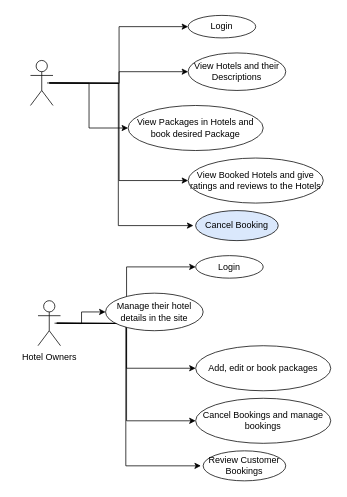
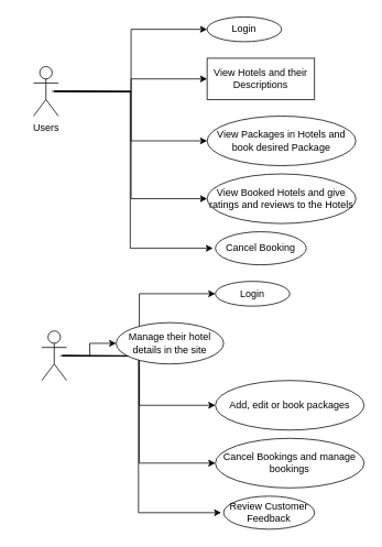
  <mxCell id="0" />
  <mxCell id="1" parent="0" />
  <mxCell id="2" style="edgeStyle=orthogonalEdgeStyle;rounded=0;orthogonalLoop=1;jettySize=auto;html=1;exitX=0.5;exitY=0.5;exitDx=0;exitDy=0;exitPerimeter=0;entryX=0;entryY=0.5;entryDx=0;entryDy=0;movable=0;resizable=0;rotatable=0;deletable=0;editable=0;locked=1;connectable=0;" edge="1" parent="1" target="7"><mxGeometry relative="1" as="geometry"><mxPoint x="230" y="90" as="targetPoint" /><mxPoint x="65" y="110" as="sourcePoint" /></mxGeometry></mxCell>
  <mxCell id="3" style="edgeStyle=orthogonalEdgeStyle;rounded=0;orthogonalLoop=1;jettySize=auto;html=1;exitX=0.5;exitY=0.5;exitDx=0;exitDy=0;exitPerimeter=0;entryX=0;entryY=0.5;entryDx=0;entryDy=0;movable=0;resizable=0;rotatable=0;deletable=0;editable=0;locked=1;connectable=0;" edge="1" parent="1" target="8"><mxGeometry relative="1" as="geometry"><mxPoint x="230" y="140" as="targetPoint" /><mxPoint x="65" y="110" as="sourcePoint" /></mxGeometry></mxCell>
  <mxCell id="4" style="edgeStyle=orthogonalEdgeStyle;rounded=0;orthogonalLoop=1;jettySize=auto;html=1;exitX=0.5;exitY=0.5;exitDx=0;exitDy=0;exitPerimeter=0;entryX=0;entryY=0.5;entryDx=0;entryDy=0;movable=0;resizable=0;rotatable=0;deletable=0;editable=0;locked=1;connectable=0;" edge="1" parent="1" target="10"><mxGeometry relative="1" as="geometry"><mxPoint x="65" y="110" as="sourcePoint" /></mxGeometry></mxCell>
  <mxCell id="5" style="edgeStyle=orthogonalEdgeStyle;rounded=0;orthogonalLoop=1;jettySize=auto;html=1;exitX=0.5;exitY=0.5;exitDx=0;exitDy=0;exitPerimeter=0;entryX=0;entryY=0.5;entryDx=0;entryDy=0;movable=0;resizable=0;rotatable=0;deletable=0;editable=0;locked=1;connectable=0;" edge="1" parent="1" target="9"><mxGeometry relative="1" as="geometry"><mxPoint x="65" y="110" as="sourcePoint" /></mxGeometry></mxCell>
  <mxCell id="6" style="edgeStyle=orthogonalEdgeStyle;rounded=0;orthogonalLoop=1;jettySize=auto;html=1;exitX=0.5;exitY=0.5;exitDx=0;exitDy=0;exitPerimeter=0;entryX=0;entryY=0.5;entryDx=0;entryDy=0;movable=0;resizable=0;rotatable=0;deletable=0;editable=0;locked=1;connectable=0;" edge="1" parent="1"><mxGeometry relative="1" as="geometry"><mxPoint x="62" y="110" as="sourcePoint" /><mxPoint x="257" y="300" as="targetPoint" /><Array as="points"><mxPoint x="157" y="110" /><mxPoint x="157" y="300" /></Array></mxGeometry></mxCell>
  <mxCell id="7" value="Login" style="ellipse;whiteSpace=wrap;html=1;movable=0;resizable=0;rotatable=0;deletable=0;editable=0;locked=1;connectable=0;" vertex="1" parent="1"><mxGeometry x="250" y="20" width="90" height="30" as="geometry" /></mxCell>
- <mxCell id="8" value="View Hotels and their Descriptions" style="ellipse;whiteSpace=wrap;html=1;movable=0;resizable=0;rotatable=0;deletable=0;editable=0;locked=1;connectable=0;" vertex="1" parent="1"><mxGeometry x="250" y="70" width="130" height="50" as="geometry" /></mxCell>
- <mxCell id="9" value="View Packages in Hotels and book desired Package" style="ellipse;whiteSpace=wrap;html=1;movable=0;resizable=0;rotatable=0;deletable=0;editable=0;locked=1;connectable=0;" vertex="1" parent="1"><mxGeometry x="170" y="140" width="180" height="60" as="geometry" /></mxCell>
+ <mxCell id="8" value="View Hotels and their Descriptions" style="whiteSpace=wrap;html=1;movable=0;resizable=0;rotatable=0;deletable=0;editable=0;locked=1;connectable=0;rounded=0;" vertex="1" parent="1"><mxGeometry x="250" y="70" width="130" height="50" as="geometry" /></mxCell>
+ <mxCell id="9" value="View Packages in Hotels and book desired Package" style="ellipse;whiteSpace=wrap;html=1;movable=0;resizable=0;rotatable=0;deletable=0;editable=0;locked=1;connectable=0;" vertex="1" parent="1"><mxGeometry x="250" y="140" width="180" height="60" as="geometry" /></mxCell>
  <mxCell id="10" value="View Booked Hotels and give ratings and reviews to the Hotels" style="ellipse;whiteSpace=wrap;html=1;movable=0;resizable=0;rotatable=0;deletable=0;editable=0;locked=1;connectable=0;" vertex="1" parent="1"><mxGeometry x="250" y="210" width="180" height="60" as="geometry" /></mxCell>
- <mxCell id="11" value="Cancel Booking" style="ellipse;whiteSpace=wrap;html=1;movable=0;resizable=0;rotatable=0;deletable=0;editable=0;locked=1;connectable=0;fillColor=#dae8fc;" vertex="1" parent="1"><mxGeometry x="260" y="280" width="110" height="40" as="geometry" /></mxCell>
+ <mxCell id="11" value="Cancel Booking" style="ellipse;whiteSpace=wrap;html=1;movable=0;resizable=0;rotatable=0;deletable=0;editable=0;locked=1;connectable=0;" vertex="1" parent="1"><mxGeometry x="260" y="280" width="110" height="40" as="geometry" /></mxCell>
  <mxCell id="12" value="Actor" style="shape=umlActor;verticalLabelPosition=bottom;verticalAlign=top;html=1;fontColor=none;noLabel=1;movable=0;resizable=0;rotatable=0;deletable=0;editable=0;locked=1;connectable=0;" vertex="1" parent="1"><mxGeometry x="40" y="80" width="30" height="60" as="geometry" /></mxCell>
+ <mxCell id="13" value="Users" style="text;html=1;align=center;verticalAlign=middle;resizable=0;points=[];autosize=1;strokeColor=none;fillColor=none;fontColor=none;movable=0;rotatable=0;deletable=0;editable=0;locked=1;connectable=0;" vertex="1" parent="1"><mxGeometry x="30" y="140" width="50" height="30" as="geometry" /></mxCell>
  <mxCell id="14" style="edgeStyle=orthogonalEdgeStyle;rounded=0;orthogonalLoop=1;jettySize=auto;html=1;exitX=0.5;exitY=0.5;exitDx=0;exitDy=0;exitPerimeter=0;entryX=0;entryY=0.5;entryDx=0;entryDy=0;movable=0;resizable=0;rotatable=0;deletable=0;editable=0;locked=1;connectable=0;" edge="1" parent="1" target="19"><mxGeometry relative="1" as="geometry"><mxPoint x="240" y="410" as="targetPoint" /><mxPoint x="75" y="430" as="sourcePoint" /></mxGeometry></mxCell>
  <mxCell id="15" style="edgeStyle=orthogonalEdgeStyle;rounded=0;orthogonalLoop=1;jettySize=auto;html=1;exitX=0.5;exitY=0.5;exitDx=0;exitDy=0;exitPerimeter=0;entryX=0;entryY=0.5;entryDx=0;entryDy=0;movable=0;resizable=0;rotatable=0;deletable=0;editable=0;locked=1;connectable=0;" edge="1" parent="1" target="20"><mxGeometry relative="1" as="geometry"><mxPoint x="240" y="460" as="targetPoint" /><mxPoint x="75" y="430" as="sourcePoint" /></mxGeometry></mxCell>
  <mxCell id="16" style="edgeStyle=orthogonalEdgeStyle;rounded=0;orthogonalLoop=1;jettySize=auto;html=1;exitX=0.5;exitY=0.5;exitDx=0;exitDy=0;exitPerimeter=0;entryX=0;entryY=0.5;entryDx=0;entryDy=0;movable=0;resizable=0;rotatable=0;deletable=0;editable=0;locked=1;connectable=0;" edge="1" parent="1" target="22"><mxGeometry relative="1" as="geometry"><mxPoint x="75" y="430" as="sourcePoint" /></mxGeometry></mxCell>
  <mxCell id="17" style="edgeStyle=orthogonalEdgeStyle;rounded=0;orthogonalLoop=1;jettySize=auto;html=1;exitX=0.5;exitY=0.5;exitDx=0;exitDy=0;exitPerimeter=0;entryX=0;entryY=0.5;entryDx=0;entryDy=0;movable=0;resizable=0;rotatable=0;deletable=0;editable=0;locked=1;connectable=0;" edge="1" parent="1" target="21"><mxGeometry relative="1" as="geometry"><mxPoint x="75" y="430" as="sourcePoint" /></mxGeometry></mxCell>
  <mxCell id="18" style="edgeStyle=orthogonalEdgeStyle;rounded=0;orthogonalLoop=1;jettySize=auto;html=1;exitX=0.5;exitY=0.5;exitDx=0;exitDy=0;exitPerimeter=0;entryX=0;entryY=0.5;entryDx=0;entryDy=0;movable=0;resizable=0;rotatable=0;deletable=0;editable=0;locked=1;connectable=0;" edge="1" parent="1"><mxGeometry relative="1" as="geometry"><mxPoint x="72" y="430" as="sourcePoint" /><mxPoint x="267" y="620" as="targetPoint" /><Array as="points"><mxPoint x="167" y="430" /><mxPoint x="167" y="620" /></Array></mxGeometry></mxCell>
  <mxCell id="19" value="Login" style="ellipse;whiteSpace=wrap;html=1;movable=0;resizable=0;rotatable=0;deletable=0;editable=0;locked=1;connectable=0;" vertex="1" parent="1"><mxGeometry x="260" y="340" width="90" height="30" as="geometry" /></mxCell>
  <mxCell id="20" value="Manage their hotel details in the site" style="ellipse;whiteSpace=wrap;html=1;movable=0;resizable=0;rotatable=0;deletable=0;editable=0;locked=1;connectable=0;" vertex="1" parent="1"><mxGeometry x="140" y="390" width="130" height="50" as="geometry" /></mxCell>
  <mxCell id="21" value="Add, edit or book packages" style="ellipse;whiteSpace=wrap;html=1;movable=0;resizable=0;rotatable=0;deletable=0;editable=0;locked=1;connectable=0;" vertex="1" parent="1"><mxGeometry x="260" y="460" width="180" height="60" as="geometry" /></mxCell>
  <mxCell id="22" value="Cancel Bookings and manage bookings" style="ellipse;whiteSpace=wrap;html=1;movable=0;resizable=0;rotatable=0;deletable=0;editable=0;locked=1;connectable=0;" vertex="1" parent="1"><mxGeometry x="260" y="530" width="180" height="60" as="geometry" /></mxCell>
- <mxCell id="23" value="Review Customer Bookings" style="ellipse;whiteSpace=wrap;html=1;movable=0;resizable=0;rotatable=0;deletable=0;editable=0;locked=1;connectable=0;" vertex="1" parent="1"><mxGeometry x="270" y="600" width="110" height="40" as="geometry" /></mxCell>
+ <mxCell id="23" value="Review Customer Feedback" style="ellipse;whiteSpace=wrap;html=1;movable=0;resizable=0;rotatable=0;deletable=0;editable=0;locked=1;connectable=0;" vertex="1" parent="1"><mxGeometry x="270" y="600" width="110" height="40" as="geometry" /></mxCell>
  <mxCell id="24" value="Actor" style="shape=umlActor;verticalLabelPosition=bottom;verticalAlign=top;html=1;fontColor=none;noLabel=1;movable=0;resizable=0;rotatable=0;deletable=0;editable=0;locked=1;connectable=0;" vertex="1" parent="1"><mxGeometry x="50" y="400" width="30" height="60" as="geometry" /></mxCell>
- <mxCell id="25" value="Hotel Owners" style="text;html=1;align=center;verticalAlign=middle;resizable=0;points=[];autosize=1;strokeColor=none;fillColor=none;fontColor=none;movable=0;rotatable=0;deletable=0;editable=0;locked=1;connectable=0;" vertex="1" parent="1"><mxGeometry x="20" y="460" width="90" height="30" as="geometry" /></mxCell>
